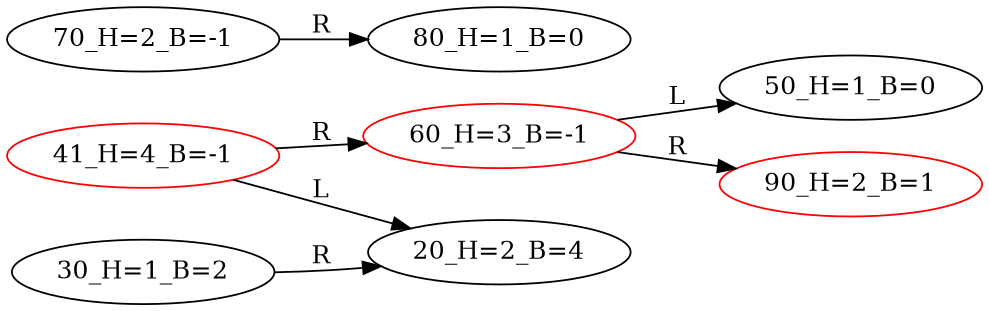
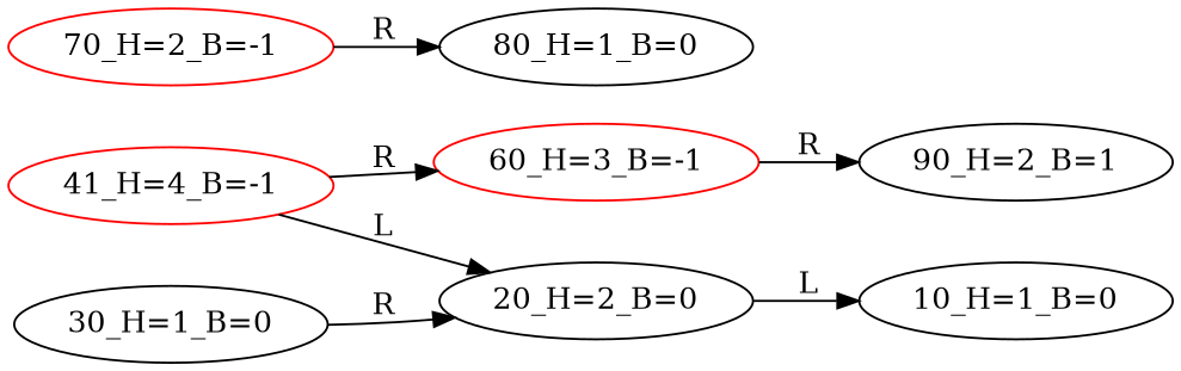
  digraph {
    rankdir=LR
    n1 [color=red label="41_H=4_B=-1"]
-   "20_H=2_B=0" [label="20_H=2_B=4"]
+   "20_H=2_B=0"
    "60_H=3_B=-1" [color=red]
-   "50_H=1_B=0"
-   "90_H=2_B=1" [color=red]
-   "30_H=1_B=0" [label="30_H=1_B=2"]
-   "70_H=2_B=-1" [color=black]
+   "10_H=1_B=0"
+   "90_H=2_B=1" [color=black]
+   "30_H=1_B=0"
+   "70_H=2_B=-1" [color=red]
    "80_H=1_B=0"
    n1 -> "20_H=2_B=0" [label=L]
    n1 -> "60_H=3_B=-1" [label=R]
-   "60_H=3_B=-1" -> "50_H=1_B=0" [label=L]
+   "20_H=2_B=0" -> "10_H=1_B=0" [label=L]
    "60_H=3_B=-1" -> "90_H=2_B=1" [label=R]
    "30_H=1_B=0" -> "20_H=2_B=0" [label=R]
    "70_H=2_B=-1" -> "80_H=1_B=0" [label=R]
  }
